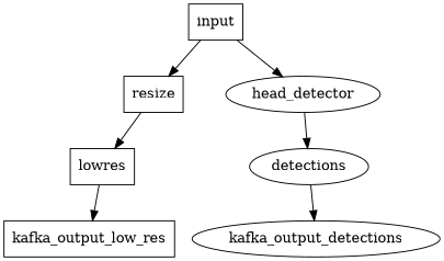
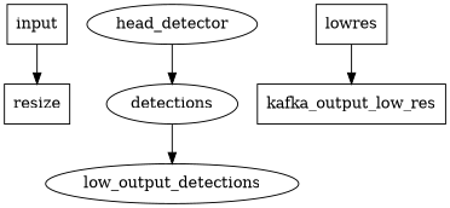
  digraph {
    node [shape=box]
    input
    resize
    head_detector [shape=""]
    lowres
    detections [shape=ellipse]
    kafka_output_low_res
-   kafka_output_detections [shape=""]
+   kafka_output_detections [label=low_output_detections shape=""]
    input -> resize
-   input -> head_detector
-   resize -> lowres
    head_detector -> detections
    lowres -> kafka_output_low_res
    detections -> kafka_output_detections
  }
